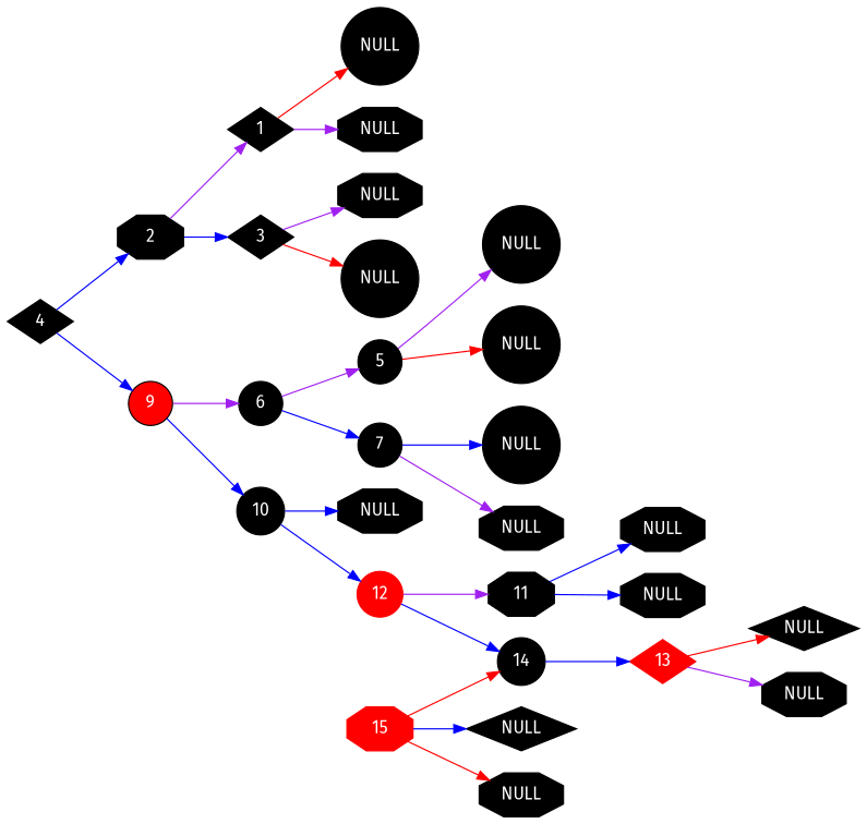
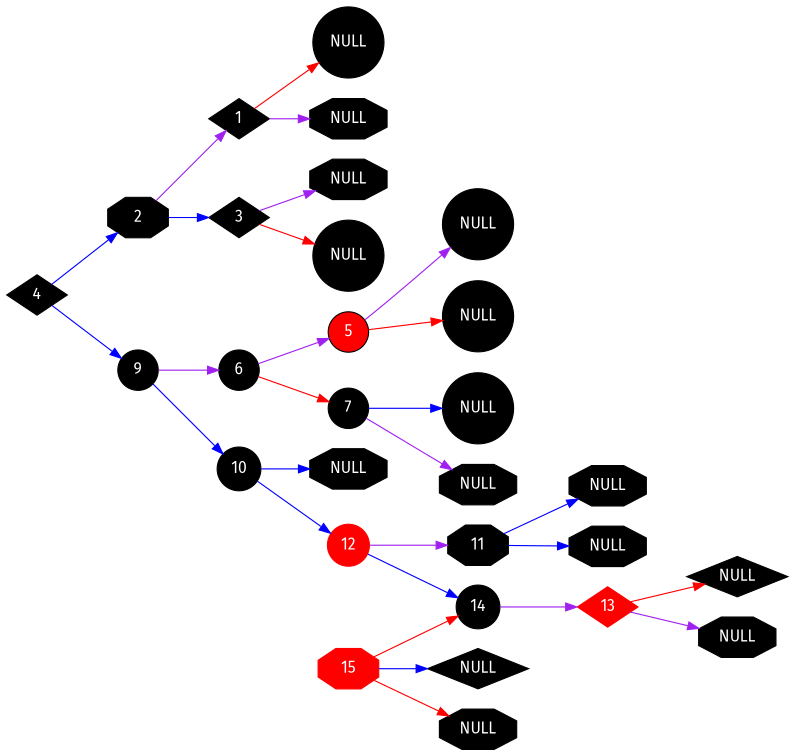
  digraph {
    fontname="Fira Sans"
    rankdir=LR
    node [color=black fontcolor=white fontname="Fira Sans" shape=circle style=filled]
    edge [color=blue fontname="Fira Sans"]
    n1 [label=4 shape=diamond]
    n2 [label=2 shape=octagon]
-   n3 [label=9 fillcolor=red]
+   n3 [label=9]
    n4 [label=1 shape=diamond]
    n5 [label=3 shape=diamond]
    n6 [label=6]
    n7 [label=10]
    n8 [label=NULL]
    n9 [label=NULL shape=octagon]
    n10 [label=NULL shape=octagon]
    n11 [label=NULL]
-   n12 [label=5]
+   n12 [label=5 fillcolor=red]
    n13 [label=7]
    n14 [label=NULL shape=octagon]
    n15 [color=red label=12]
    n16 [label=NULL]
    n17 [label=NULL]
    n18 [label=NULL]
    n19 [label=NULL shape=octagon]
    n20 [label=11 shape=octagon]
    n21 [label=14]
    n22 [label=NULL shape=octagon]
    n23 [label=NULL shape=octagon]
    n24 [color=red label=13 shape=diamond]
    n25 [label=NULL shape=diamond]
    n26 [label=NULL shape=octagon]
    n27 [color=red label=15 shape=octagon]
    n28 [label=NULL shape=diamond]
    n29 [label=NULL shape=octagon]
    n1 -> n2
    n1 -> n3
    n2 -> n4 [color=purple]
    n2 -> n5
    n3 -> n6 [color=purple]
    n3 -> n7
    n4 -> n8 [color=red]
    n4 -> n9 [color=purple]
    n5 -> n10 [color=purple]
    n5 -> n11 [color=red]
    n6 -> n12 [color=purple]
-   n6 -> n13
+   n6 -> n13 [color=red]
    n7 -> n14
    n7 -> n15
    n12 -> n16 [color=purple]
    n12 -> n17 [color=red]
    n13 -> n18
    n13 -> n19 [color=purple]
    n15 -> n20 [color=purple]
    n15 -> n21
    n20 -> n22
    n20 -> n23
-   n21 -> n24
+   n21 -> n24 [color=purple]
    n24 -> n25 [color=red]
    n24 -> n26 [color=purple]
    n27 -> n21 [color=red]
    n27 -> n28
    n27 -> n29 [color=red]
  }
